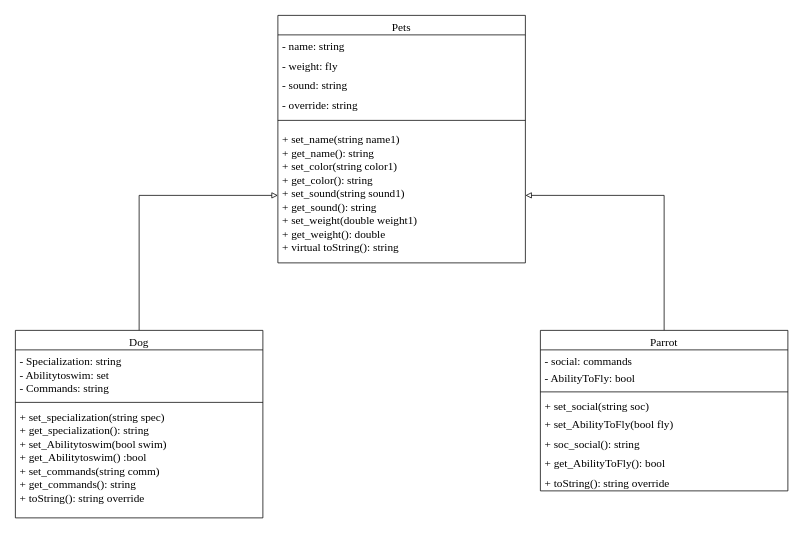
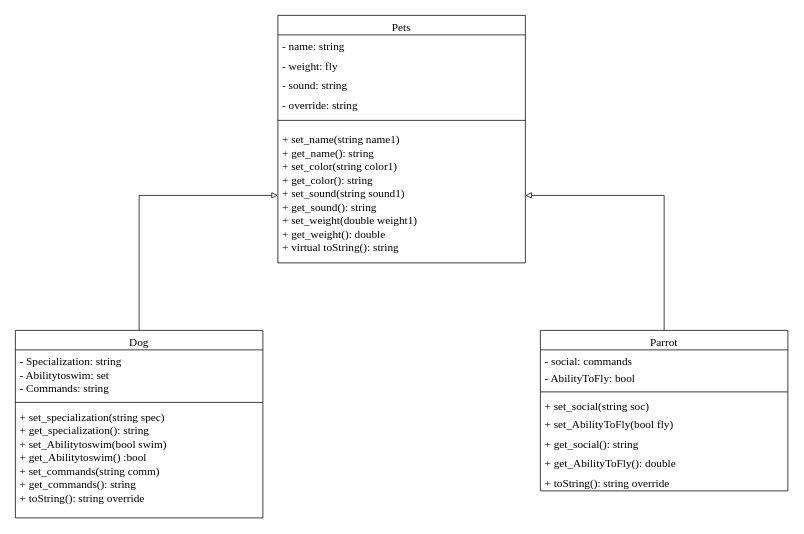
  <mxCell id="0" />
  <mxCell id="1" parent="0" />
  <mxCell id="2" value="Pets&#09;" style="swimlane;fontStyle=0;align=center;verticalAlign=top;childLayout=stackLayout;horizontal=1;startSize=26;horizontalStack=0;resizeParent=1;resizeParentMax=0;resizeLast=0;collapsible=1;marginBottom=0;fontFamily=Verdana;fontSize=15;" parent="1" vertex="1"><mxGeometry x="370" y="20" width="330" height="330" as="geometry" /></mxCell>
  <mxCell id="3" value="- name: string" style="text;strokeColor=none;fillColor=none;align=left;verticalAlign=top;spacingLeft=4;spacingRight=4;overflow=hidden;rotatable=0;points=[[0,0.5],[1,0.5]];portConstraint=eastwest;fontStyle=0;fontFamily=Verdana;fontSize=15;" parent="2" vertex="1"><mxGeometry y="26" width="330" height="26" as="geometry" /></mxCell>
  <mxCell id="4" value="- weight: fly" style="text;strokeColor=none;fillColor=none;align=left;verticalAlign=top;spacingLeft=4;spacingRight=4;overflow=hidden;rotatable=0;points=[[0,0.5],[1,0.5]];portConstraint=eastwest;fontStyle=0;fontFamily=Verdana;fontSize=15;" parent="2" vertex="1"><mxGeometry y="52" width="330" height="26" as="geometry" /></mxCell>
  <mxCell id="5" value="- sound: string" style="text;strokeColor=none;fillColor=none;align=left;verticalAlign=top;spacingLeft=4;spacingRight=4;overflow=hidden;rotatable=0;points=[[0,0.5],[1,0.5]];portConstraint=eastwest;fontStyle=0;fontFamily=Verdana;fontSize=15;" parent="2" vertex="1"><mxGeometry y="78" width="330" height="26" as="geometry" /></mxCell>
  <mxCell id="6" value="- override: string" style="text;strokeColor=none;fillColor=none;align=left;verticalAlign=top;spacingLeft=4;spacingRight=4;overflow=hidden;rotatable=0;points=[[0,0.5],[1,0.5]];portConstraint=eastwest;fontStyle=0;fontFamily=Verdana;fontSize=15;" parent="2" vertex="1"><mxGeometry y="104" width="330" height="26" as="geometry" /></mxCell>
  <mxCell id="7" value="" style="line;strokeWidth=1;fillColor=none;align=left;verticalAlign=middle;spacingTop=-1;spacingLeft=3;spacingRight=3;rotatable=0;labelPosition=right;points=[];portConstraint=eastwest;fontStyle=0;fontFamily=Verdana;fontSize=15;" parent="2" vertex="1"><mxGeometry y="130" width="330" height="20" as="geometry" /></mxCell>
  <mxCell id="8" value="+ set_name(string name1)&#10;+ get_name(): string&#10;+ set_color(string color1)&#10;+ get_color(): string&#10;+ set_sound(string sound1)&#10;+ get_sound(): string&#10;+ set_weight(double weight1)&#10;+ get_weight(): double&#10;+ virtual toString(): string&#10;" style="text;strokeColor=none;fillColor=none;align=left;verticalAlign=top;spacingLeft=4;spacingRight=4;overflow=hidden;rotatable=0;points=[[0,0.5],[1,0.5]];portConstraint=eastwest;fontStyle=0;fontFamily=Verdana;fontSize=15;" parent="2" vertex="1"><mxGeometry y="150" width="330" height="180" as="geometry" /></mxCell>
  <mxCell id="9" style="edgeStyle=orthogonalEdgeStyle;rounded=0;orthogonalLoop=1;jettySize=auto;html=1;endArrow=block;endFill=0;" parent="1" source="10" target="8" edge="1"><mxGeometry relative="1" as="geometry" /></mxCell>
  <mxCell id="10" value="Parrot" style="swimlane;fontStyle=0;align=center;verticalAlign=top;childLayout=stackLayout;horizontal=1;startSize=26;horizontalStack=0;resizeParent=1;resizeParentMax=0;resizeLast=0;collapsible=1;marginBottom=0;fontFamily=Verdana;fontSize=15;" parent="1" vertex="1"><mxGeometry x="720" y="440" width="330" height="214" as="geometry" /></mxCell>
  <mxCell id="11" value="- social: commands" style="text;strokeColor=none;fillColor=none;align=left;verticalAlign=top;spacingLeft=4;spacingRight=4;overflow=hidden;rotatable=0;points=[[0,0.5],[1,0.5]];portConstraint=eastwest;fontStyle=0;fontFamily=Verdana;fontSize=15;" parent="10" vertex="1"><mxGeometry y="26" width="330" height="22" as="geometry" /></mxCell>
  <mxCell id="12" value="- AbilityToFly: bool" style="text;strokeColor=none;fillColor=none;align=left;verticalAlign=top;spacingLeft=4;spacingRight=4;overflow=hidden;rotatable=0;points=[[0,0.5],[1,0.5]];portConstraint=eastwest;fontStyle=0;fontFamily=Verdana;fontSize=15;" parent="10" vertex="1"><mxGeometry y="48" width="330" height="30" as="geometry" /></mxCell>
  <mxCell id="13" value="" style="line;strokeWidth=1;fillColor=none;align=left;verticalAlign=middle;spacingTop=-1;spacingLeft=3;spacingRight=3;rotatable=0;labelPosition=right;points=[];portConstraint=eastwest;fontStyle=0;fontFamily=Verdana;fontSize=15;" parent="10" vertex="1"><mxGeometry y="78" width="330" height="8" as="geometry" /></mxCell>
  <mxCell id="14" value="+ set_social(string soc)" style="text;strokeColor=none;fillColor=none;align=left;verticalAlign=top;spacingLeft=4;spacingRight=4;overflow=hidden;rotatable=0;points=[[0,0.5],[1,0.5]];portConstraint=eastwest;fontStyle=0;fontFamily=Verdana;fontSize=15;" parent="10" vertex="1"><mxGeometry y="86" width="330" height="24" as="geometry" /></mxCell>
  <mxCell id="15" value="+ set_AbilityToFly(bool fly)" style="text;strokeColor=none;fillColor=none;align=left;verticalAlign=top;spacingLeft=4;spacingRight=4;overflow=hidden;rotatable=0;points=[[0,0.5],[1,0.5]];portConstraint=eastwest;fontStyle=0;fontFamily=Verdana;fontSize=15;" parent="10" vertex="1"><mxGeometry y="110" width="330" height="26" as="geometry" /></mxCell>
- <mxCell id="16" value="+ soc_social(): string" style="text;strokeColor=none;fillColor=none;align=left;verticalAlign=top;spacingLeft=4;spacingRight=4;overflow=hidden;rotatable=0;points=[[0,0.5],[1,0.5]];portConstraint=eastwest;fontStyle=0;fontFamily=Verdana;fontSize=15;" parent="10" vertex="1"><mxGeometry y="136" width="330" height="26" as="geometry" /></mxCell>
- <mxCell id="17" value="+ get_AbilityToFly(): bool" style="text;strokeColor=none;fillColor=none;align=left;verticalAlign=top;spacingLeft=4;spacingRight=4;overflow=hidden;rotatable=0;points=[[0,0.5],[1,0.5]];portConstraint=eastwest;fontStyle=0;fontFamily=Verdana;fontSize=15;" parent="10" vertex="1"><mxGeometry y="162" width="330" height="26" as="geometry" /></mxCell>
+ <mxCell id="16" value="+ get_social(): string" style="text;strokeColor=none;fillColor=none;align=left;verticalAlign=top;spacingLeft=4;spacingRight=4;overflow=hidden;rotatable=0;points=[[0,0.5],[1,0.5]];portConstraint=eastwest;fontStyle=0;fontFamily=Verdana;fontSize=15;" parent="10" vertex="1"><mxGeometry y="136" width="330" height="26" as="geometry" /></mxCell>
+ <mxCell id="17" value="+ get_AbilityToFly(): double" style="text;strokeColor=none;fillColor=none;align=left;verticalAlign=top;spacingLeft=4;spacingRight=4;overflow=hidden;rotatable=0;points=[[0,0.5],[1,0.5]];portConstraint=eastwest;fontStyle=0;fontFamily=Verdana;fontSize=15;" parent="10" vertex="1"><mxGeometry y="162" width="330" height="26" as="geometry" /></mxCell>
  <mxCell id="18" value="+ toString(): string override" style="text;strokeColor=none;fillColor=none;align=left;verticalAlign=top;spacingLeft=4;spacingRight=4;overflow=hidden;rotatable=0;points=[[0,0.5],[1,0.5]];portConstraint=eastwest;fontStyle=0;fontFamily=Verdana;fontSize=15;" parent="10" vertex="1"><mxGeometry y="188" width="330" height="26" as="geometry" /></mxCell>
  <mxCell id="19" style="edgeStyle=orthogonalEdgeStyle;rounded=0;orthogonalLoop=1;jettySize=auto;html=1;entryX=0;entryY=0.5;entryDx=0;entryDy=0;endArrow=block;endFill=0;" parent="1" source="20" target="8" edge="1"><mxGeometry relative="1" as="geometry" /></mxCell>
  <mxCell id="20" value="Dog" style="swimlane;fontStyle=0;align=center;verticalAlign=top;childLayout=stackLayout;horizontal=1;startSize=26;horizontalStack=0;resizeParent=1;resizeParentMax=0;resizeLast=0;collapsible=1;marginBottom=0;fontFamily=Verdana;fontSize=15;" parent="1" vertex="1"><mxGeometry x="20" y="440" width="330" height="250" as="geometry" /></mxCell>
  <mxCell id="21" value="- Specialization: string" style="text;strokeColor=none;fillColor=none;align=left;verticalAlign=top;spacingLeft=4;spacingRight=4;overflow=hidden;rotatable=0;points=[[0,0.5],[1,0.5]];portConstraint=eastwest;fontStyle=0;fontFamily=Verdana;fontSize=15;" parent="20" vertex="1"><mxGeometry y="26" width="330" height="18" as="geometry" /></mxCell>
  <mxCell id="22" value="- Abilitytoswim: set&#10;- Commands: string" style="text;strokeColor=none;fillColor=none;align=left;verticalAlign=top;spacingLeft=4;spacingRight=4;overflow=hidden;rotatable=0;points=[[0,0.5],[1,0.5]];portConstraint=eastwest;fontStyle=0;fontFamily=Verdana;fontSize=15;" parent="20" vertex="1"><mxGeometry y="44" width="330" height="48" as="geometry" /></mxCell>
  <mxCell id="23" value="" style="line;strokeWidth=1;fillColor=none;align=left;verticalAlign=middle;spacingTop=-1;spacingLeft=3;spacingRight=3;rotatable=0;labelPosition=right;points=[];portConstraint=eastwest;fontStyle=0;fontFamily=Verdana;fontSize=15;" parent="20" vertex="1"><mxGeometry y="92" width="330" height="8" as="geometry" /></mxCell>
  <mxCell id="24" value="+ set_specialization(string spec)&#10;+ get_specialization(): string&#10;+ set_Abilitytoswim(bool swim)&#10;+ get_Abilitytoswim() :bool&#10;+ set_commands(string comm)&#10;+ get_commands(): string&#10;+ toString(): string override" style="text;strokeColor=none;fillColor=none;align=left;verticalAlign=top;spacingLeft=4;spacingRight=4;overflow=hidden;rotatable=0;points=[[0,0.5],[1,0.5]];portConstraint=eastwest;fontStyle=0;fontFamily=Verdana;fontSize=15;" parent="20" vertex="1"><mxGeometry y="100" width="330" height="150" as="geometry" /></mxCell>
